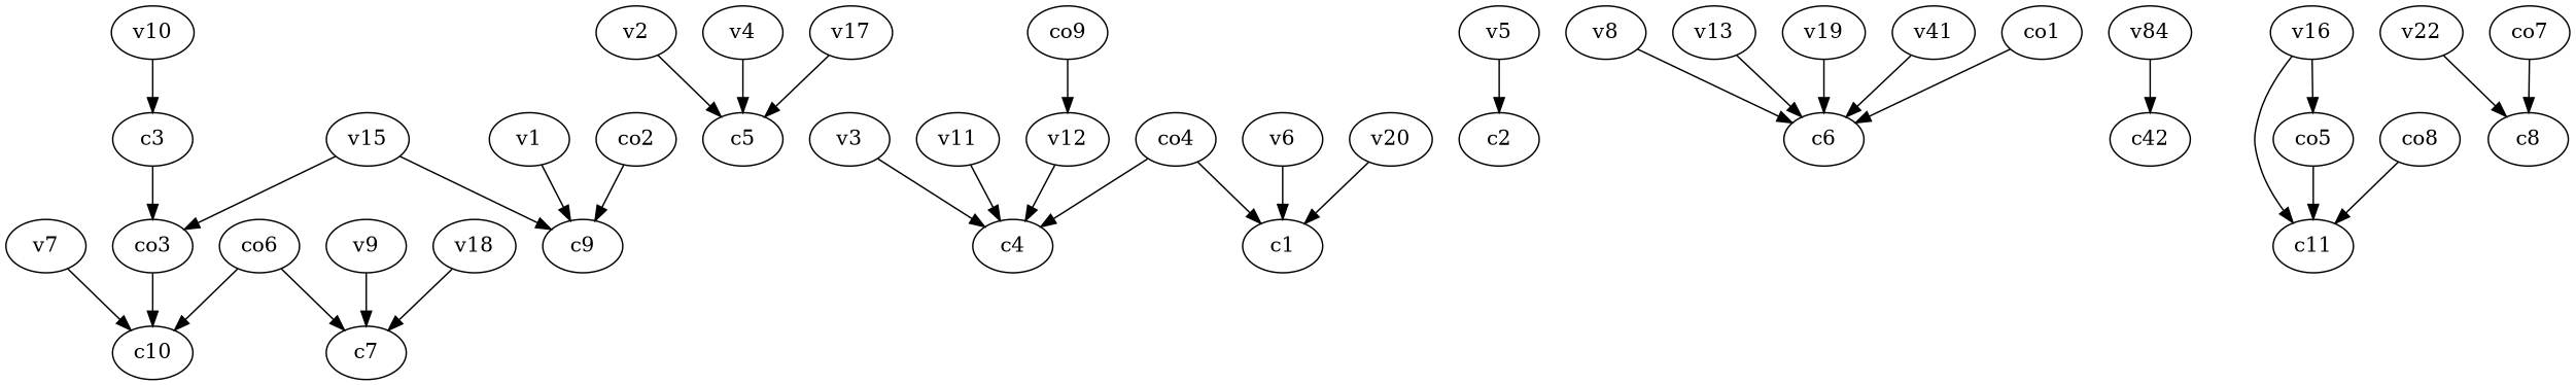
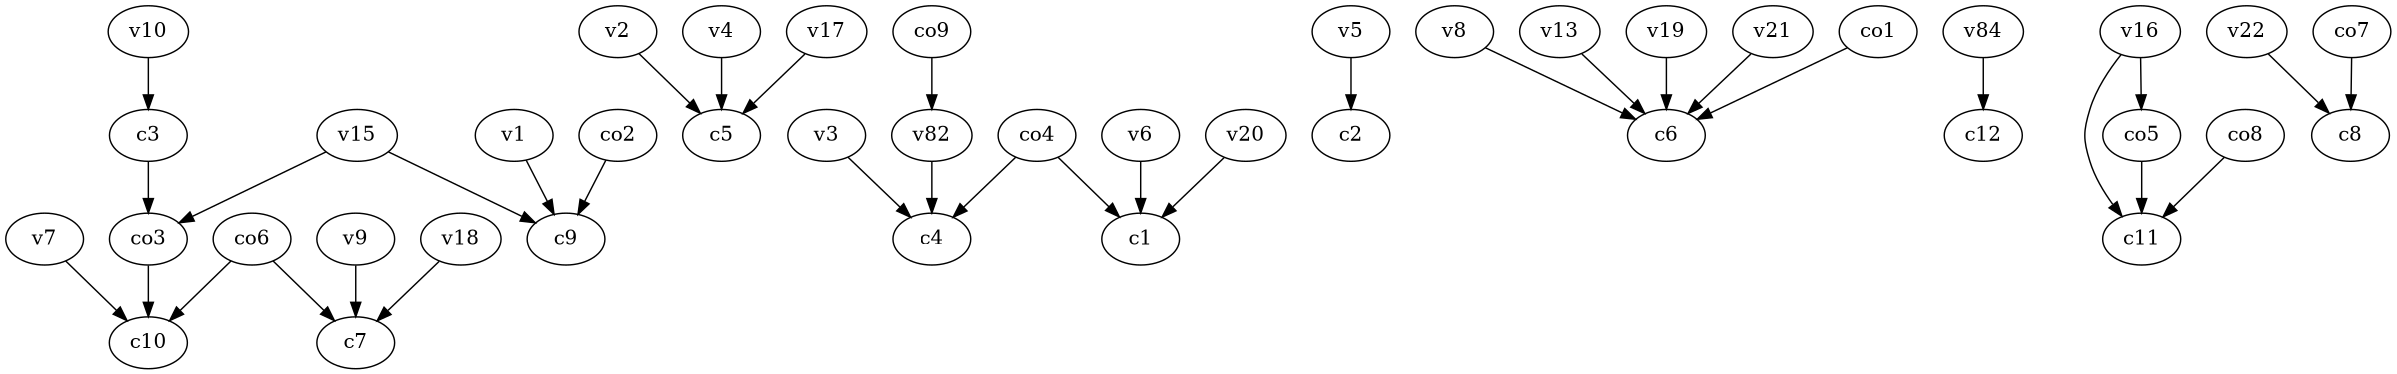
  strict digraph {
    fontname="DejaVu Serif"
    node [fontname="DejaVu Serif"]
    edge [fontname="DejaVu Serif" weight=1]
    c3
    co3
    c10
    v1
    c9
    v2
    c5
    v3
    c4
    v4
    v5
    c2
    v6
    c1
    v7
    v8
    c6
    v9
    c7
    v10
-   v11
-   v12
+   v12 [label=v82]
    v13
    n24 [label=v84]
-   c12 [label=c42]
+   c12
    v15
    v16
    c11
    co5
    v17
    v18
    v19
    v20
-   v21 [label=v41]
+   v21
    v22
    c8
    co1
    co2
    co4
    co6
    co7
    co8
    co9
    c3 -> co3
    co3 -> c10
    v1 -> c9
    v2 -> c5
    v3 -> c4
    v4 -> c5
    v5 -> c2
    v6 -> c1
    v7 -> c10
    v8 -> c6
    v9 -> c7
    v10 -> c3
-   v11 -> c4
    v12 -> c4
    v13 -> c6
    n24 -> c12
    v15 -> co3
    v15 -> c9
    v16 -> c11
    v16 -> co5
    co5 -> c11
    v17 -> c5
    v18 -> c7
    v19 -> c6
    v20 -> c1
    v21 -> c6
    v22 -> c8
    co1 -> c6
    co2 -> c9
    co4 -> c4
    co4 -> c1
    co6 -> c10
    co6 -> c7
    co7 -> c8
    co8 -> c11
    co9 -> v12
  }
